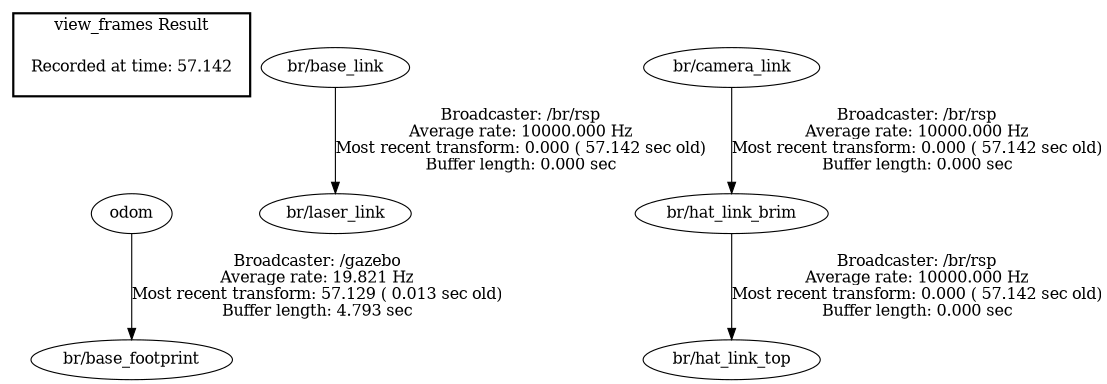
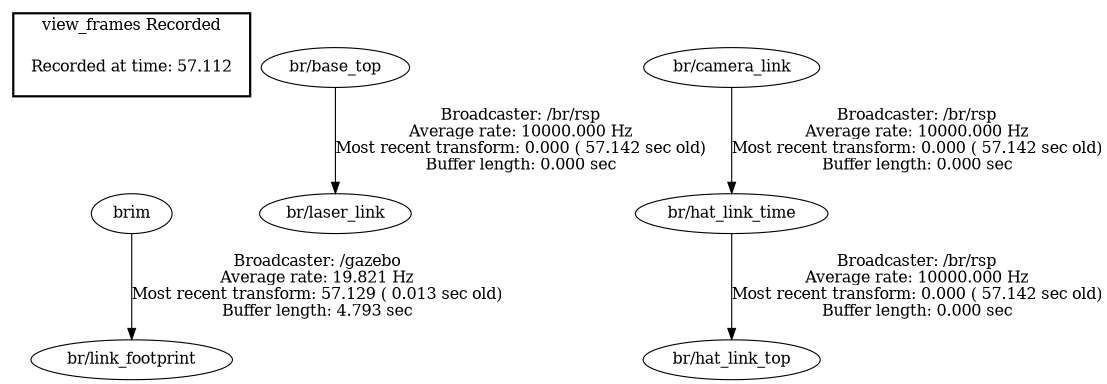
  digraph {
-   "Recorded at time: 57.142" [shape=plaintext]
-   odom
-   "br/base_link"
+   "Recorded at time: 57.142" [shape=plaintext label="Recorded at time: 57.112"]
+   odom [label=brim]
+   "br/base_link" [label="br/base_top"]
    "br/laser_link"
-   "br/base_footprint"
+   "br/base_footprint" [label="br/link_footprint"]
    "br/camera_link"
-   "br/hat_link_brim"
+   "br/hat_link_brim" [label="br/hat_link_time"]
    "br/hat_link_top"
    subgraph cluster_1 {
      color=black
-     label="view_frames Result"
+     label="view_frames Recorded"
      style=bold
      "Recorded at time: 57.142"
    }
    "Recorded at time: 57.142" -> odom [style=invis]
    odom -> "br/base_footprint" [label="Broadcaster: /gazebo\nAverage rate: 19.821 Hz\nMost recent transform: 57.129 ( 0.013 sec old)\nBuffer length: 4.793 sec\n"]
    "br/base_link" -> "br/laser_link" [label="Broadcaster: /br/rsp\nAverage rate: 10000.000 Hz\nMost recent transform: 0.000 ( 57.142 sec old)\nBuffer length: 0.000 sec\n"]
    "br/camera_link" -> "br/hat_link_brim" [label="Broadcaster: /br/rsp\nAverage rate: 10000.000 Hz\nMost recent transform: 0.000 ( 57.142 sec old)\nBuffer length: 0.000 sec\n"]
    "br/hat_link_brim" -> "br/hat_link_top" [label="Broadcaster: /br/rsp\nAverage rate: 10000.000 Hz\nMost recent transform: 0.000 ( 57.142 sec old)\nBuffer length: 0.000 sec\n"]
  }
